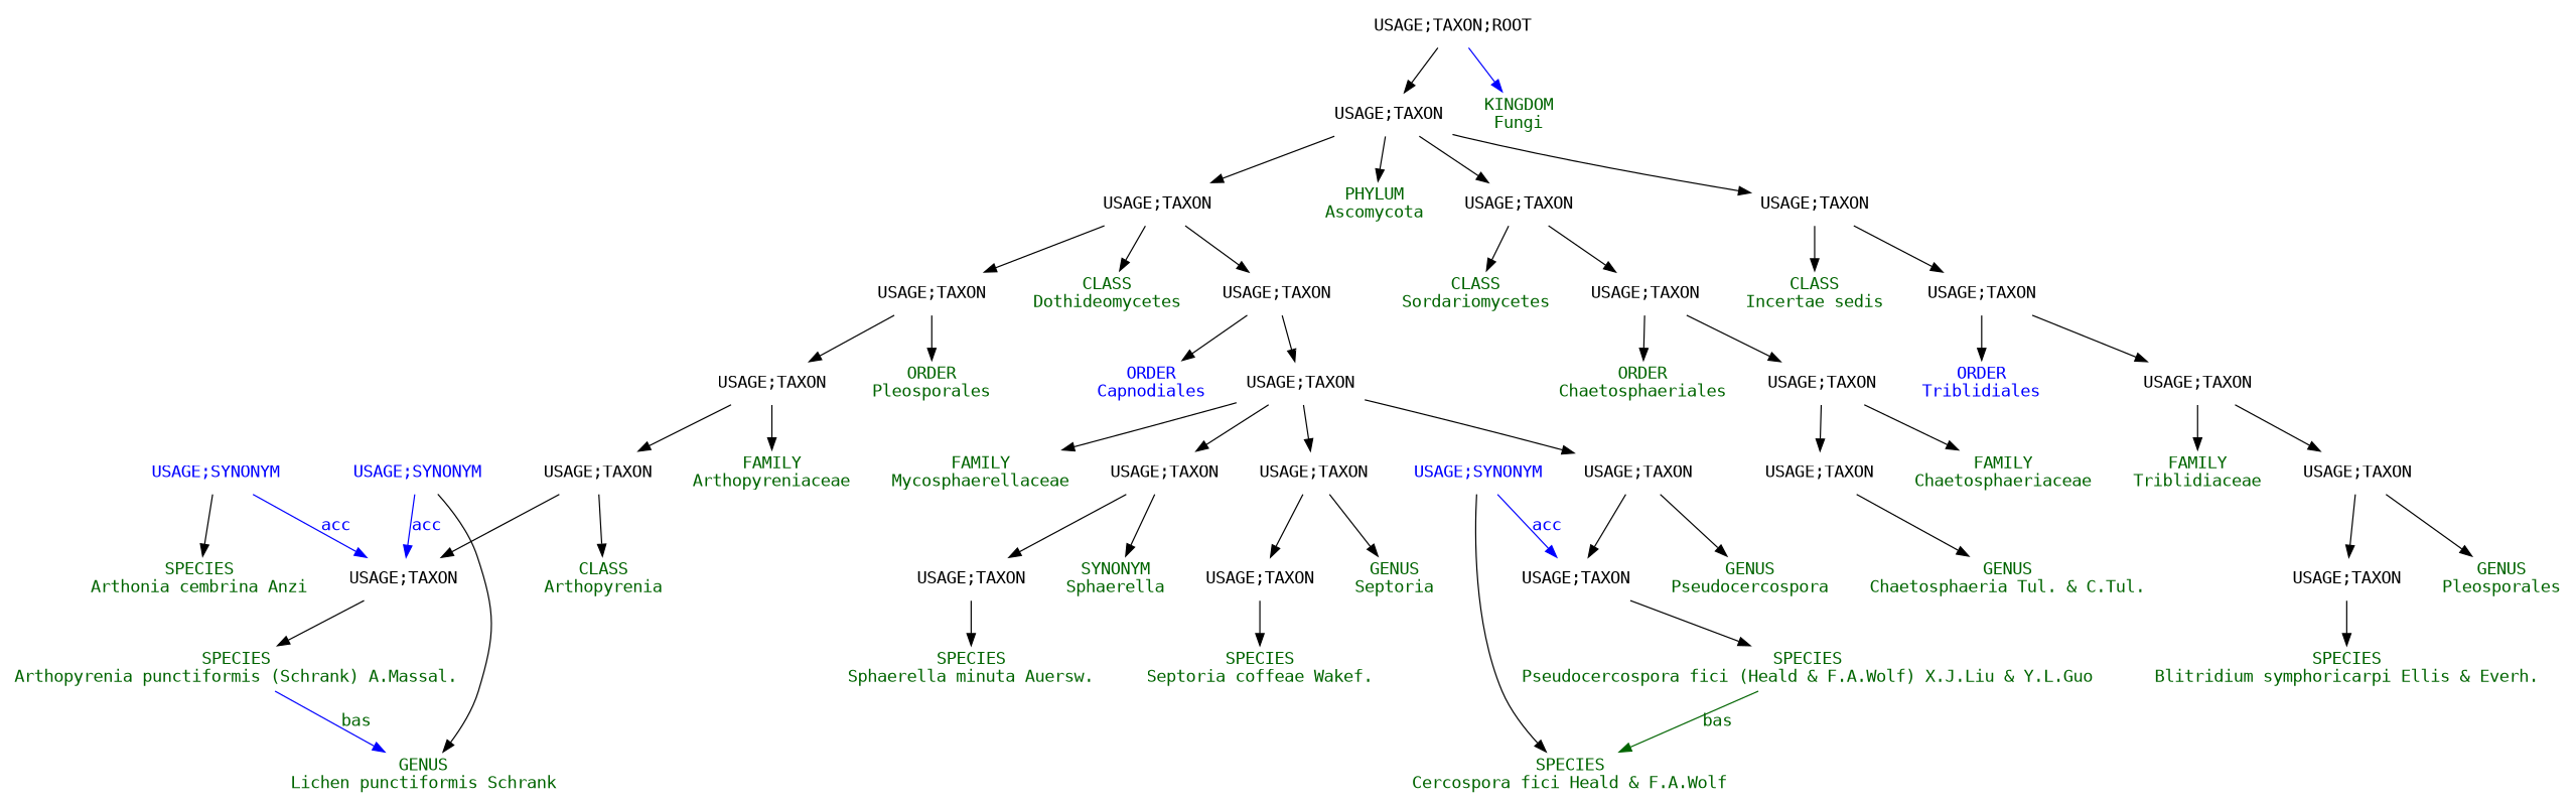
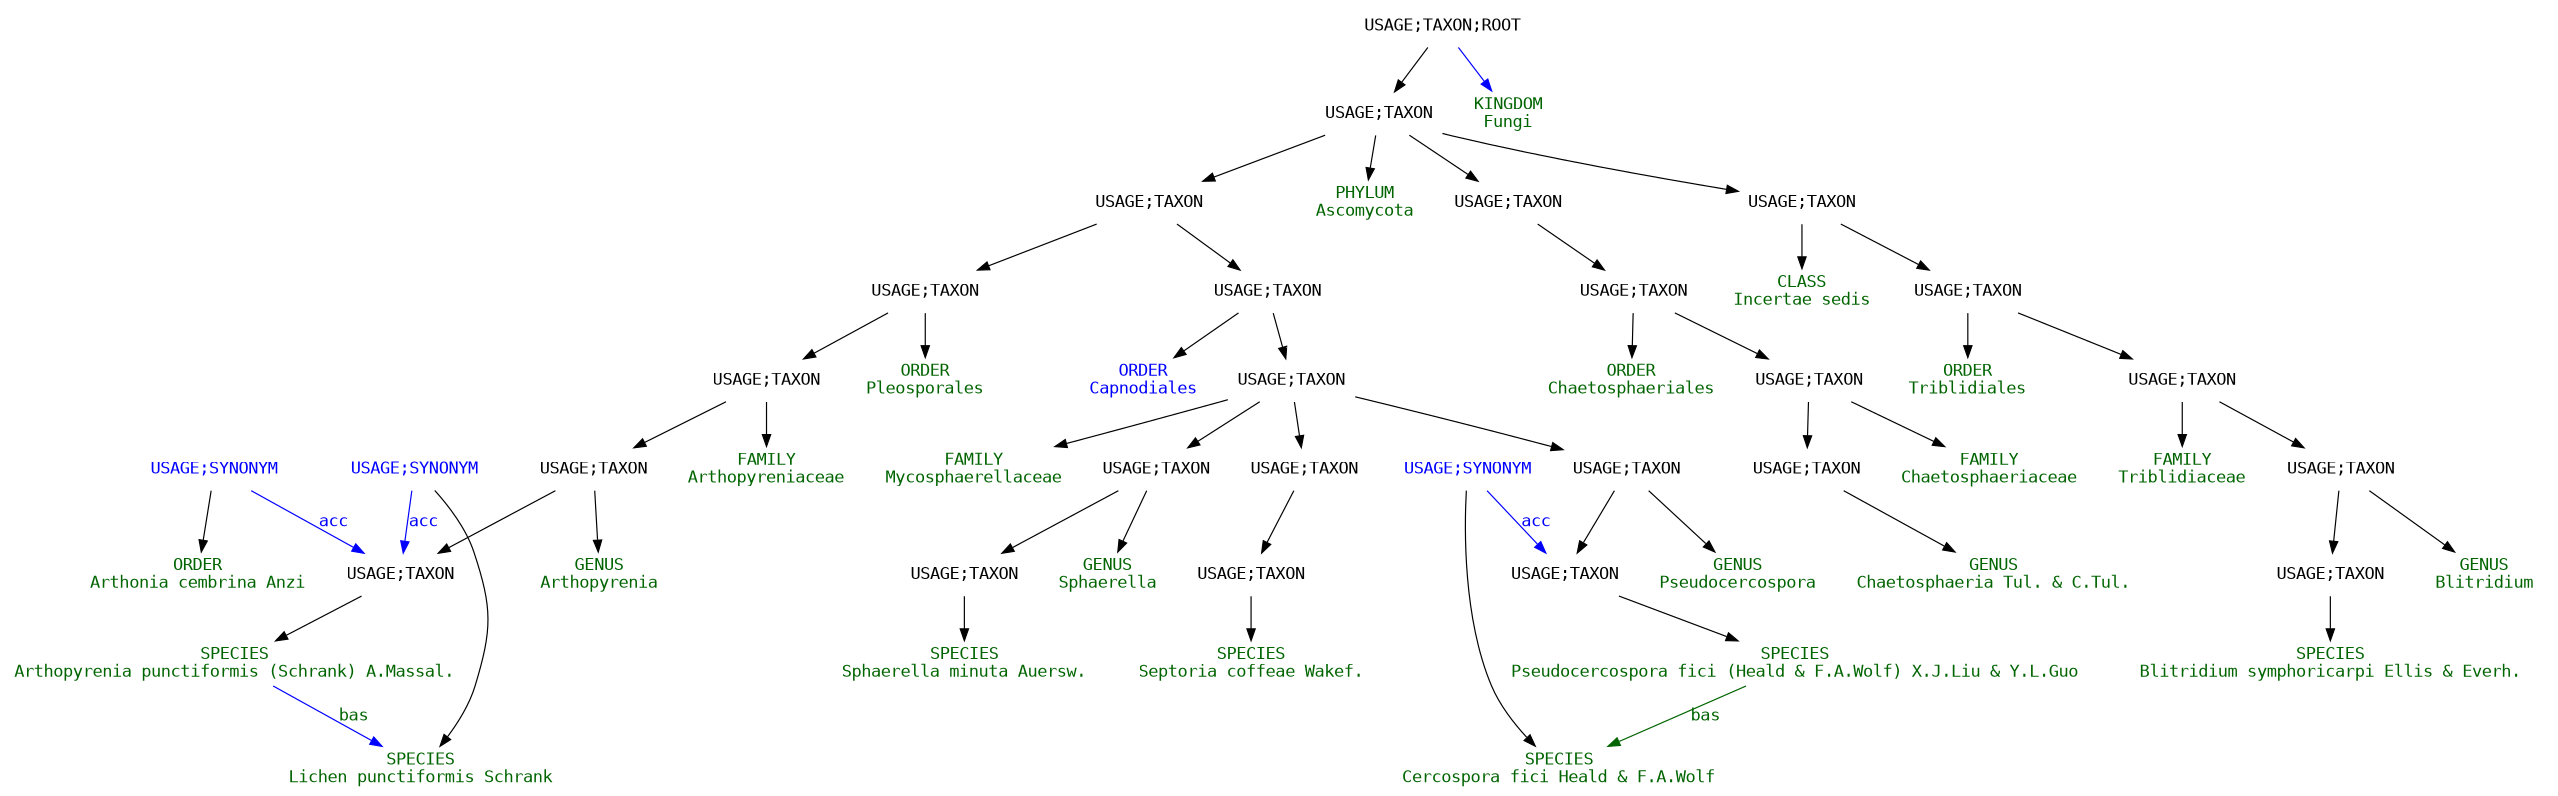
  digraph {
    fontname="DejaVu Sans Mono"
    node [fontcolor=darkgreen fontname="DejaVu Sans Mono" shape=plaintext]
    edge [fontname="DejaVu Sans Mono"]
-   n1 [label="SPECIES\nArthonia cembrina Anzi"]
+   n1 [label="ORDER\nArthonia cembrina Anzi"]
    n2 [fontcolor=blue label="USAGE;SYNONYM"]
    n3 [label="USAGE;TAXON" fontcolor=""]
    n4 [label="SPECIES\nArthopyrenia punctiformis (Schrank) A.Massal."]
-   n5 [label="GENUS\nLichen punctiformis Schrank"]
+   n5 [label="SPECIES\nLichen punctiformis Schrank"]
    n6 [label="SPECIES\nCercospora fici Heald & F.A.Wolf"]
    n7 [fontcolor=blue label="USAGE;SYNONYM"]
    n8 [label="USAGE;TAXON" fontcolor=""]
    n9 [label="SPECIES\nPseudocercospora fici (Heald & F.A.Wolf) X.J.Liu & Y.L.Guo"]
    n10 [label="SPECIES\nSeptoria coffeae Wakef."]
    n11 [label="USAGE;TAXON" fontcolor=""]
    n12 [label="SPECIES\nSphaerella minuta Auersw."]
    n13 [label="USAGE;TAXON" fontcolor=""]
    n14 [label="SPECIES\nBlitridium symphoricarpi Ellis & Everh."]
    n15 [label="USAGE;TAXON" fontcolor=""]
    n16 [fontcolor=blue label="USAGE;SYNONYM"]
    n17 [label="GENUS\nChaetosphaeria Tul. & C.Tul."]
    n18 [label="USAGE;TAXON" fontcolor=""]
    n19 [label="KINGDOM\nFungi"]
    n20 [label="USAGE;TAXON;ROOT" fontcolor=""]
    n21 [label="USAGE;TAXON" fontcolor=""]
    n22 [label="PHYLUM\nAscomycota"]
    n23 [label="USAGE;TAXON" fontcolor=""]
    n24 [label="USAGE;TAXON" fontcolor=""]
    n25 [label="USAGE;TAXON" fontcolor=""]
-   n26 [label="CLASS\nSordariomycetes"]
    n27 [label="USAGE;TAXON" fontcolor=""]
    n28 [label="CLASS\nIncertae sedis"]
    n29 [label="USAGE;TAXON" fontcolor=""]
-   n30 [label="CLASS\nDothideomycetes"]
    n31 [label="USAGE;TAXON" fontcolor=""]
    n32 [label="USAGE;TAXON" fontcolor=""]
    n33 [label="ORDER\nChaetosphaeriales"]
    n34 [label="USAGE;TAXON" fontcolor=""]
-   n35 [fontcolor=blue label="ORDER\nTriblidiales"]
+   n35 [label="ORDER\nTriblidiales"]
    n36 [label="USAGE;TAXON" fontcolor=""]
    n37 [label="ORDER\nPleosporales"]
    n38 [label="USAGE;TAXON" fontcolor=""]
    n39 [fontcolor=blue label="ORDER\nCapnodiales"]
    n40 [label="USAGE;TAXON" fontcolor=""]
    n41 [label="FAMILY\nArthopyreniaceae"]
    n42 [label="USAGE;TAXON" fontcolor=""]
    n43 [label="FAMILY\nMycosphaerellaceae"]
    n44 [label="USAGE;TAXON" fontcolor=""]
    n45 [label="USAGE;TAXON" fontcolor=""]
    n46 [label="USAGE;TAXON" fontcolor=""]
-   n47 [label="SYNONYM\nSphaerella"]
-   n48 [label="GENUS\nSeptoria"]
+   n47 [label="GENUS\nSphaerella"]
    n49 [label="GENUS\nPseudocercospora"]
-   n50 [label="CLASS\nArthopyrenia"]
+   n50 [label="GENUS\nArthopyrenia"]
    n51 [label="FAMILY\nTriblidiaceae"]
    n52 [label="USAGE;TAXON" fontcolor=""]
-   n53 [label="GENUS\nPleosporales"]
+   n53 [label="GENUS\nBlitridium"]
    n54 [label="FAMILY\nChaetosphaeriaceae"]
    n2 -> n1
    n2 -> n3 [color=blue fontcolor=blue label=acc]
    n3 -> n4
    n4 -> n5 [color=blue fontcolor=darkgreen label=bas]
    n7 -> n6
    n7 -> n8 [color=blue fontcolor=blue label=acc]
    n8 -> n9
    n9 -> n6 [color=darkgreen fontcolor=darkgreen label=bas]
    n11 -> n10
    n13 -> n12
    n15 -> n14
    n16 -> n3 [color=blue fontcolor=blue label=acc]
    n16 -> n5
    n18 -> n17
    n20 -> n19 [color=blue]
    n20 -> n21
    n21 -> n22
    n21 -> n23
    n21 -> n24
    n21 -> n25
-   n23 -> n26
    n23 -> n27
    n24 -> n28
    n24 -> n29
-   n25 -> n30
    n25 -> n31
    n25 -> n32
    n27 -> n33
    n27 -> n34
    n29 -> n35
    n29 -> n36
    n31 -> n37
    n31 -> n38
    n32 -> n39
    n32 -> n40
    n34 -> n18
    n34 -> n54
    n36 -> n51
    n36 -> n52
    n38 -> n41
    n38 -> n42
    n40 -> n43
    n40 -> n44
    n40 -> n45
    n40 -> n46
    n42 -> n3
    n42 -> n50
    n44 -> n13
    n44 -> n47
    n45 -> n11
-   n45 -> n48
    n46 -> n8
    n46 -> n49
    n52 -> n15
    n52 -> n53
  }
